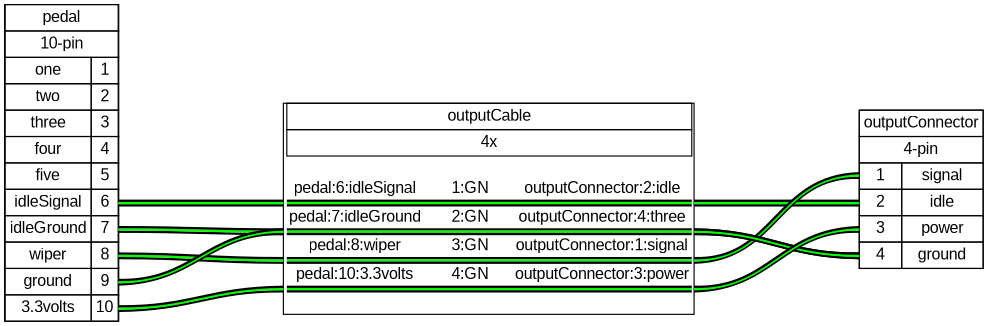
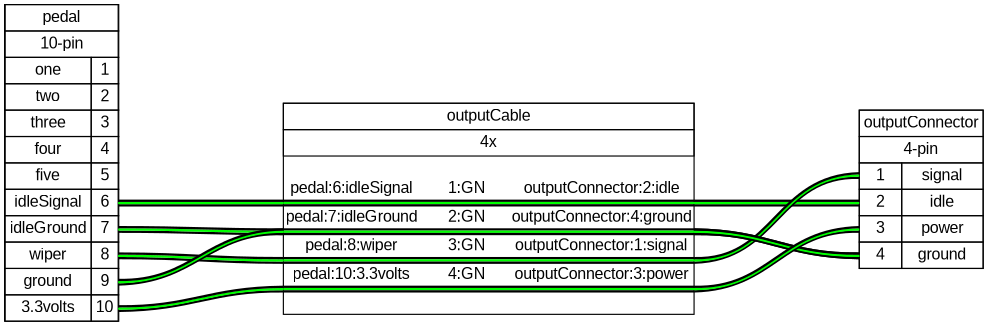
  graph {
    bgcolor="#FFFFFF"
    fontname=arial
    nodesep=0.33
    rankdir=LR
    ranksep=2
    node [fillcolor="#FFFFFF" fontname=arial margin=0 shape=box style=filled]
    edge [color="#000000:#00ff00:#000000" fontname=arial headport="w2:w" style=bold tailport="w2:e"]
    n1 [height=0 label=< <table border="0" cellspacing="0" cellpadding="0">  <tr><td>   <table border="0" cellspacing="0" cellpadding="3" cellborder="1"><tr>    <td balign="left">pedal</td>   </tr></table>  </td></tr>  <tr><td>   <table border="0" cellspacing="0" cellpadding="3" cellborder="1"><tr>    <td balign="left">10-pin</td>   </tr></table>  </td></tr>  <tr><td>   <table border="0" cellspacing="0" cellpadding="3" cellborder="1">    <tr>     <td>one</td>     <td port="p1r">1</td>    </tr>    <tr>     <td>two</td>     <td port="p2r">2</td>    </tr>    <tr>     <td>three</td>     <td port="p3r">3</td>    </tr>    <tr>     <td>four</td>     <td port="p4r">4</td>    </tr>    <tr>     <td>five</td>     <td port="p5r">5</td>    </tr>    <tr>     <td>idleSignal</td>     <td port="p6r">6</td>    </tr>    <tr>     <td>idleGround</td>     <td port="p7r">7</td>    </tr>    <tr>     <td>wiper</td>     <td port="p8r">8</td>    </tr>    <tr>     <td>ground</td>     <td port="p9r">9</td>    </tr>    <tr>     <td>3.3volts</td>     <td port="p10r">10</td>    </tr>   </table>  </td></tr> </table> > width=0]
-   n2 [height=0 label=< <table border="0" cellspacing="0" cellpadding="0">  <tr><td>   <table border="0" cellspacing="0" cellpadding="3" cellborder="1"><tr>    <td balign="left">outputCable</td>   </tr></table>  </td></tr>  <tr><td>   <table border="0" cellspacing="0" cellpadding="3" cellborder="1"><tr>    <td balign="left">4x</td>   </tr></table>  </td></tr>  <tr><td>   <table border="0" cellspacing="0" cellborder="0">    <tr><td>&nbsp;</td></tr>    <tr>     <td>pedal:6:idleSignal</td>     <td>      1:GN     </td>     <td>outputConnector:2:idle</td>    </tr>    <tr>     <td colspan="3" border="0" cellspacing="0" cellpadding="0" port="w1" height="6">      <table cellspacing="0" cellborder="0" border="0">       <tr><td colspan="3" cellpadding="0" height="2" bgcolor="#000000" border="0"></td></tr>       <tr><td colspan="3" cellpadding="0" height="2" bgcolor="#00ff00" border="0"></td></tr>       <tr><td colspan="3" cellpadding="0" height="2" bgcolor="#000000" border="0"></td></tr>      </table>     </td>    </tr>    <tr>     <td>pedal:7:idleGround</td>     <td>      2:GN     </td>     <td>outputConnector:4:three</td>    </tr>    <tr>     <td colspan="3" border="0" cellspacing="0" cellpadding="0" port="w2" height="6">      <table cellspacing="0" cellborder="0" border="0">       <tr><td colspan="3" cellpadding="0" height="2" bgcolor="#000000" border="0"></td></tr>       <tr><td colspan="3" cellpadding="0" height="2" bgcolor="#00ff00" border="0"></td></tr>       <tr><td colspan="3" cellpadding="0" height="2" bgcolor="#000000" border="0"></td></tr>      </table>     </td>    </tr>    <tr>     <td>pedal:8:wiper</td>     <td>      3:GN     </td>     <td>outputConnector:1:signal</td>    </tr>    <tr>     <td colspan="3" border="0" cellspacing="0" cellpadding="0" port="w3" height="6">      <table cellspacing="0" cellborder="0" border="0">       <tr><td colspan="3" cellpadding="0" height="2" bgcolor="#000000" border="0"></td></tr>       <tr><td colspan="3" cellpadding="0" height="2" bgcolor="#00ff00" border="0"></td></tr>       <tr><td colspan="3" cellpadding="0" height="2" bgcolor="#000000" border="0"></td></tr>      </table>     </td>    </tr>    <tr>     <td>pedal:10:3.3volts</td>     <td>      4:GN     </td>     <td>outputConnector:3:power</td>    </tr>    <tr>     <td colspan="3" border="0" cellspacing="0" cellpadding="0" port="w4" height="6">      <table cellspacing="0" cellborder="0" border="0">       <tr><td colspan="3" cellpadding="0" height="2" bgcolor="#000000" border="0"></td></tr>       <tr><td colspan="3" cellpadding="0" height="2" bgcolor="#00ff00" border="0"></td></tr>       <tr><td colspan="3" cellpadding="0" height="2" bgcolor="#000000" border="0"></td></tr>      </table>     </td>    </tr>    <tr><td>&nbsp;</td></tr>   </table>  </td></tr> </table> > width=0]
+   n2 [height=0 label=< <table border="0" cellspacing="0" cellpadding="0">  <tr><td>   <table border="0" cellspacing="0" cellpadding="3" cellborder="1"><tr>    <td balign="left">outputCable</td>   </tr></table>  </td></tr>  <tr><td>   <table border="0" cellspacing="0" cellpadding="3" cellborder="1"><tr>    <td balign="left">4x</td>   </tr></table>  </td></tr>  <tr><td>   <table border="0" cellspacing="0" cellborder="0">    <tr><td>&nbsp;</td></tr>    <tr>     <td>pedal:6:idleSignal</td>     <td>      1:GN     </td>     <td>outputConnector:2:idle</td>    </tr>    <tr>     <td colspan="3" border="0" cellspacing="0" cellpadding="0" port="w1" height="6">      <table cellspacing="0" cellborder="0" border="0">       <tr><td colspan="3" cellpadding="0" height="2" bgcolor="#000000" border="0"></td></tr>       <tr><td colspan="3" cellpadding="0" height="2" bgcolor="#00ff00" border="0"></td></tr>       <tr><td colspan="3" cellpadding="0" height="2" bgcolor="#000000" border="0"></td></tr>      </table>     </td>    </tr>    <tr>     <td>pedal:7:idleGround</td>     <td>      2:GN     </td>     <td>outputConnector:4:ground</td>    </tr>    <tr>     <td colspan="3" border="0" cellspacing="0" cellpadding="0" port="w2" height="6">      <table cellspacing="0" cellborder="0" border="0">       <tr><td colspan="3" cellpadding="0" height="2" bgcolor="#000000" border="0"></td></tr>       <tr><td colspan="3" cellpadding="0" height="2" bgcolor="#00ff00" border="0"></td></tr>       <tr><td colspan="3" cellpadding="0" height="2" bgcolor="#000000" border="0"></td></tr>      </table>     </td>    </tr>    <tr>     <td>pedal:8:wiper</td>     <td>      3:GN     </td>     <td>outputConnector:1:signal</td>    </tr>    <tr>     <td colspan="3" border="0" cellspacing="0" cellpadding="0" port="w3" height="6">      <table cellspacing="0" cellborder="0" border="0">       <tr><td colspan="3" cellpadding="0" height="2" bgcolor="#000000" border="0"></td></tr>       <tr><td colspan="3" cellpadding="0" height="2" bgcolor="#00ff00" border="0"></td></tr>       <tr><td colspan="3" cellpadding="0" height="2" bgcolor="#000000" border="0"></td></tr>      </table>     </td>    </tr>    <tr>     <td>pedal:10:3.3volts</td>     <td>      4:GN     </td>     <td>outputConnector:3:power</td>    </tr>    <tr>     <td colspan="3" border="0" cellspacing="0" cellpadding="0" port="w4" height="6">      <table cellspacing="0" cellborder="0" border="0">       <tr><td colspan="3" cellpadding="0" height="2" bgcolor="#000000" border="0"></td></tr>       <tr><td colspan="3" cellpadding="0" height="2" bgcolor="#00ff00" border="0"></td></tr>       <tr><td colspan="3" cellpadding="0" height="2" bgcolor="#000000" border="0"></td></tr>      </table>     </td>    </tr>    <tr><td>&nbsp;</td></tr>   </table>  </td></tr> </table> > width=0]
    n3 [height=0 label=< <table border="0" cellspacing="0" cellpadding="0">  <tr><td>   <table border="0" cellspacing="0" cellpadding="3" cellborder="1"><tr>    <td balign="left">outputConnector</td>   </tr></table>  </td></tr>  <tr><td>   <table border="0" cellspacing="0" cellpadding="3" cellborder="1"><tr>    <td balign="left">4-pin</td>   </tr></table>  </td></tr>  <tr><td>   <table border="0" cellspacing="0" cellpadding="3" cellborder="1">    <tr>     <td port="p1l">1</td>     <td>signal</td>    </tr>    <tr>     <td port="p2l">2</td>     <td>idle</td>    </tr>    <tr>     <td port="p3l">3</td>     <td>power</td>    </tr>    <tr>     <td port="p4l">4</td>     <td>ground</td>    </tr>   </table>  </td></tr> </table> > width=0]
    n1 -- n2 [headport="w1:w" tailport="p6r:e"]
    n1 -- n2 [tailport="p7r:e"]
    n1 -- n2 [headport="w3:w" tailport="p8r:e"]
    n1 -- n2 [tailport="p9r:e"]
    n1 -- n2 [headport="w4:w" tailport="p10r:e"]
    n2 -- n3 [headport="p2l:w" tailport="w1:e"]
    n2 -- n3 [headport="p4l:w"]
    n2 -- n3 [headport="p1l:w" tailport="w3:e"]
    n2 -- n3 [headport="p4l:w"]
    n2 -- n3 [headport="p3l:w" tailport="w4:e"]
  }
